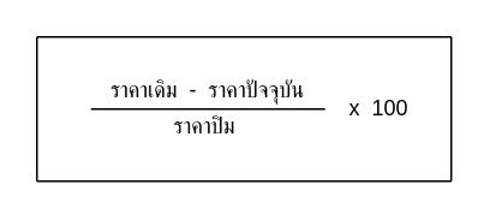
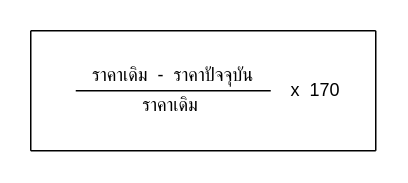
  <mxCell id="0" />
  <mxCell id="1" parent="0" />
  <mxCell id="2" value="ราคาเดิม&amp;nbsp; -&amp;nbsp; ราคาปัจจุบัน" style="text;html=1;strokeColor=none;fillColor=none;align=center;verticalAlign=middle;whiteSpace=wrap;rounded=0;" vertex="1" parent="1"><mxGeometry x="40" y="40" width="150" height="20" as="geometry" /></mxCell>
  <mxCell id="3" value="" style="endArrow=none;html=1;" edge="1" parent="1"><mxGeometry width="50" height="50" relative="1" as="geometry"><mxPoint x="50" y="60" as="sourcePoint" /><mxPoint x="180" y="60" as="targetPoint" /></mxGeometry></mxCell>
- <mxCell id="4" value="ราคาปิม&amp;nbsp;" style="text;html=1;strokeColor=none;fillColor=none;align=center;verticalAlign=middle;whiteSpace=wrap;rounded=0;" vertex="1" parent="1"><mxGeometry x="40" y="60" width="150" height="20" as="geometry" /></mxCell>
- <mxCell id="5" value="x&amp;nbsp; 100" style="text;html=1;strokeColor=none;fillColor=none;align=center;verticalAlign=middle;whiteSpace=wrap;rounded=0;" vertex="1" parent="1"><mxGeometry x="190" y="50" width="40" height="20" as="geometry" /></mxCell>
+ <mxCell id="4" value="ราคาเดิม&amp;nbsp;" style="text;html=1;strokeColor=none;fillColor=none;align=center;verticalAlign=middle;whiteSpace=wrap;rounded=0;" vertex="1" parent="1"><mxGeometry x="40" y="60" width="150" height="20" as="geometry" /></mxCell>
+ <mxCell id="5" value="x&amp;nbsp; 170" style="text;html=1;strokeColor=none;fillColor=none;align=center;verticalAlign=middle;whiteSpace=wrap;rounded=0;" vertex="1" parent="1"><mxGeometry x="190" y="50" width="40" height="20" as="geometry" /></mxCell>
  <mxCell id="6" value="" style="endArrow=none;html=1;" edge="1" parent="1"><mxGeometry width="50" height="50" relative="1" as="geometry"><mxPoint x="20" y="20" as="sourcePoint" /><mxPoint x="250" y="20" as="targetPoint" /></mxGeometry></mxCell>
  <mxCell id="7" value="" style="endArrow=none;html=1;" edge="1" parent="1"><mxGeometry width="50" height="50" relative="1" as="geometry"><mxPoint x="20" y="100" as="sourcePoint" /><mxPoint x="250" y="100" as="targetPoint" /></mxGeometry></mxCell>
  <mxCell id="8" value="" style="endArrow=none;html=1;" edge="1" parent="1"><mxGeometry width="50" height="50" relative="1" as="geometry"><mxPoint x="20" y="20" as="sourcePoint" /><mxPoint x="20" y="100" as="targetPoint" /></mxGeometry></mxCell>
  <mxCell id="9" value="" style="endArrow=none;html=1;" edge="1" parent="1"><mxGeometry width="50" height="50" relative="1" as="geometry"><mxPoint x="250" y="20" as="sourcePoint" /><mxPoint x="250" y="100" as="targetPoint" /></mxGeometry></mxCell>
